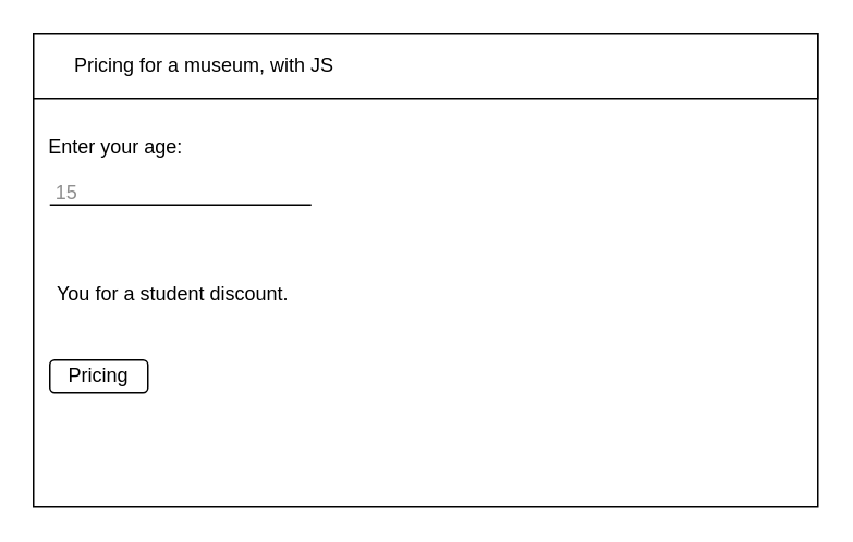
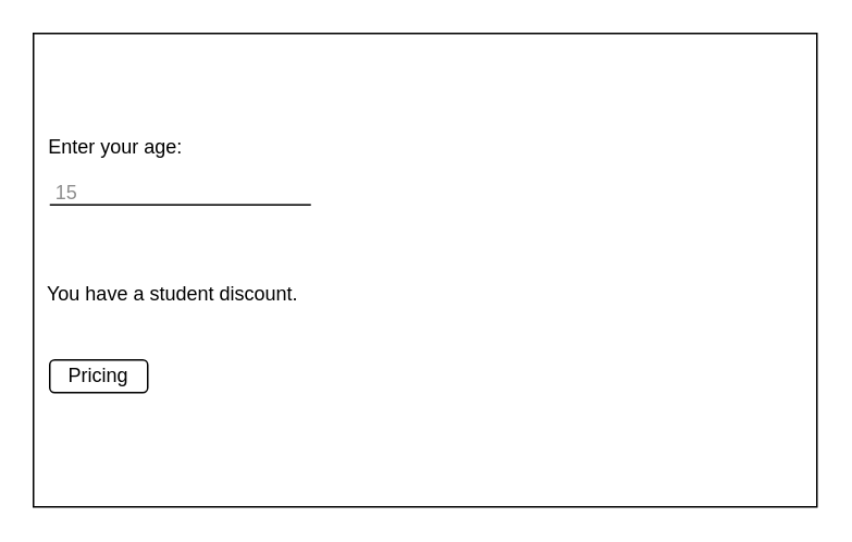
  <mxCell id="0" />
  <mxCell id="1" parent="0" />
  <mxCell id="2" value="" style="rounded=0;whiteSpace=wrap;html=1;" vertex="1" parent="1"><mxGeometry x="20" y="20" width="480" height="290" as="geometry" /></mxCell>
- <mxCell id="3" value="&amp;nbsp; &amp;nbsp; &amp;nbsp; &amp;nbsp;Pricing for a museum, with JS" style="rounded=0;whiteSpace=wrap;html=1;align=left;" vertex="1" parent="1"><mxGeometry x="20" y="20" width="480" height="40" as="geometry" /></mxCell>
  <mxCell id="4" value="Enter your age:" style="text;html=1;align=center;verticalAlign=middle;resizable=0;points=[];autosize=1;strokeColor=none;fillColor=none;" vertex="1" parent="1"><mxGeometry x="20" y="80" width="100" height="20" as="geometry" /></mxCell>
  <mxCell id="5" value="" style="line;strokeWidth=1;html=1;" vertex="1" parent="1"><mxGeometry x="30" y="120" width="160" height="10" as="geometry" /></mxCell>
  <mxCell id="6" value="&lt;font color=&quot;#8f8f8f&quot;&gt;15&lt;/font&gt;" style="text;html=1;align=center;verticalAlign=middle;resizable=0;points=[];autosize=1;strokeColor=none;fillColor=none;" vertex="1" parent="1"><mxGeometry x="25" y="108" width="30" height="20" as="geometry" /></mxCell>
  <mxCell id="7" value="&lt;font color=&quot;#000000&quot;&gt;Pricing&lt;/font&gt;" style="rounded=1;whiteSpace=wrap;html=1;fontColor=#8F8F8F;strokeWidth=1;" vertex="1" parent="1"><mxGeometry x="30" y="220" width="60" height="20" as="geometry" /></mxCell>
- <mxCell id="8" value="You for a student discount." style="text;html=1;align=center;verticalAlign=middle;resizable=0;points=[];autosize=1;strokeColor=none;fillColor=none;fontColor=#000000;" vertex="1" parent="1"><mxGeometry x="20" y="170" width="170" height="20" as="geometry" /></mxCell>
+ <mxCell id="8" value="You have a student discount." style="text;html=1;align=center;verticalAlign=middle;resizable=0;points=[];autosize=1;strokeColor=none;fillColor=none;fontColor=#000000;" vertex="1" parent="1"><mxGeometry x="20" y="170" width="170" height="20" as="geometry" /></mxCell>
